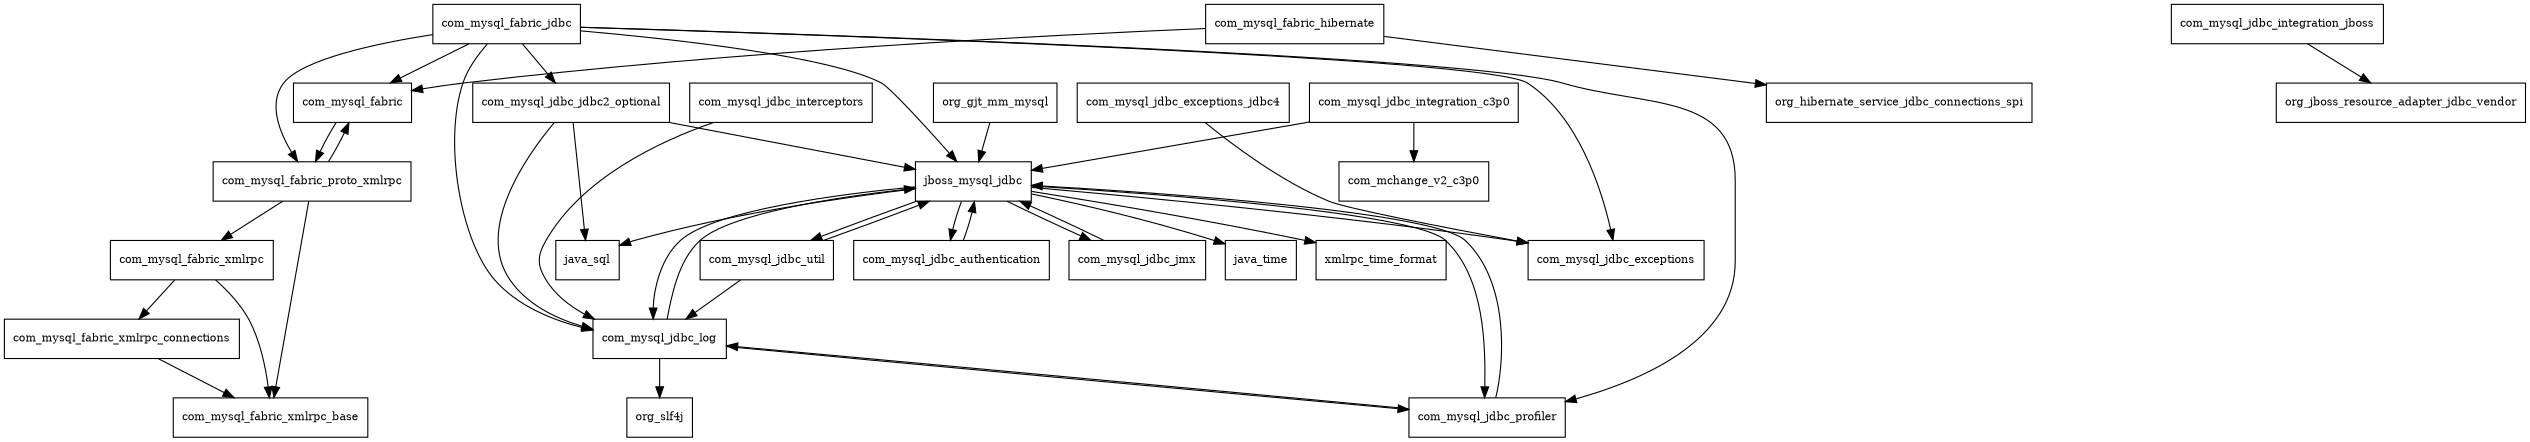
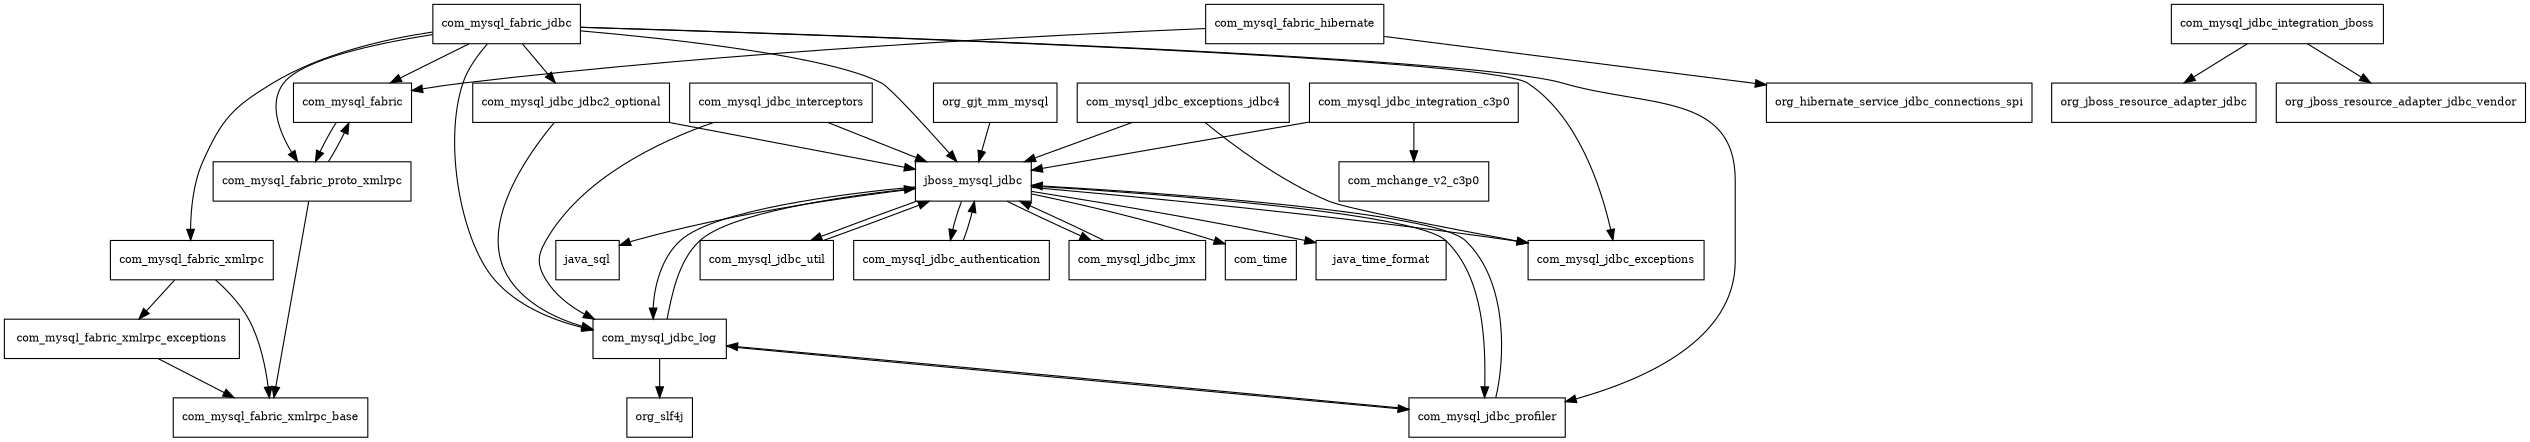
  digraph {
    node [fontsize=10.0 shape=box]
    com_mysql_fabric
    com_mysql_fabric_proto_xmlrpc
    com_mysql_fabric_xmlrpc
    com_mysql_fabric_xmlrpc_base
-   com_mysql_fabric_xmlrpc_exceptions [label=com_mysql_fabric_xmlrpc_connections]
+   com_mysql_fabric_xmlrpc_exceptions
    com_mysql_fabric_hibernate
    org_hibernate_service_jdbc_connections_spi
    com_mysql_fabric_jdbc
    n9 [label=jboss_mysql_jdbc]
    com_mysql_jdbc_exceptions
    com_mysql_jdbc_jdbc2_optional
    com_mysql_jdbc_log
    com_mysql_jdbc_profiler
    com_mysql_jdbc_authentication
    com_mysql_jdbc_jmx
    com_mysql_jdbc_util
    java_sql
-   java_time
-   java_time_format [label=xmlrpc_time_format]
+   java_time [label=com_time]
+   java_time_format
    org_slf4j
    com_mysql_jdbc_exceptions_jdbc4
    com_mysql_jdbc_integration_c3p0
    com_mchange_v2_c3p0
    com_mysql_jdbc_integration_jboss
+   org_jboss_resource_adapter_jdbc
    org_jboss_resource_adapter_jdbc_vendor
    com_mysql_jdbc_interceptors
    org_gjt_mm_mysql
    com_mysql_fabric -> com_mysql_fabric_proto_xmlrpc
    com_mysql_fabric_proto_xmlrpc -> com_mysql_fabric
-   com_mysql_fabric_proto_xmlrpc -> com_mysql_fabric_xmlrpc
+   com_mysql_fabric_jdbc -> com_mysql_fabric_xmlrpc
    com_mysql_fabric_proto_xmlrpc -> com_mysql_fabric_xmlrpc_base
    com_mysql_fabric_xmlrpc -> com_mysql_fabric_xmlrpc_base
    com_mysql_fabric_xmlrpc -> com_mysql_fabric_xmlrpc_exceptions
    com_mysql_fabric_xmlrpc_exceptions -> com_mysql_fabric_xmlrpc_base
    com_mysql_fabric_hibernate -> com_mysql_fabric
    com_mysql_fabric_hibernate -> org_hibernate_service_jdbc_connections_spi
    com_mysql_fabric_jdbc -> com_mysql_fabric
    com_mysql_fabric_jdbc -> com_mysql_fabric_proto_xmlrpc
    com_mysql_fabric_jdbc -> n9
    com_mysql_fabric_jdbc -> com_mysql_jdbc_exceptions
    com_mysql_fabric_jdbc -> com_mysql_jdbc_jdbc2_optional
    com_mysql_fabric_jdbc -> com_mysql_jdbc_log
    com_mysql_fabric_jdbc -> com_mysql_jdbc_profiler
    n9 -> com_mysql_jdbc_exceptions
    n9 -> com_mysql_jdbc_log
    n9 -> com_mysql_jdbc_profiler
    n9 -> com_mysql_jdbc_authentication
    n9 -> com_mysql_jdbc_jmx
    n9 -> com_mysql_jdbc_util
    n9 -> java_sql
    n9 -> java_time
    n9 -> java_time_format
    com_mysql_jdbc_jdbc2_optional -> n9
    com_mysql_jdbc_jdbc2_optional -> com_mysql_jdbc_log
-   com_mysql_jdbc_jdbc2_optional -> java_sql
    com_mysql_jdbc_log -> n9
    com_mysql_jdbc_log -> com_mysql_jdbc_profiler
    com_mysql_jdbc_log -> org_slf4j
    com_mysql_jdbc_profiler -> n9
    com_mysql_jdbc_profiler -> com_mysql_jdbc_log
    com_mysql_jdbc_authentication -> n9
    com_mysql_jdbc_jmx -> n9
    com_mysql_jdbc_util -> n9
-   com_mysql_jdbc_util -> com_mysql_jdbc_log
+   com_mysql_jdbc_exceptions_jdbc4 -> n9
    com_mysql_jdbc_exceptions_jdbc4 -> com_mysql_jdbc_exceptions
    com_mysql_jdbc_integration_c3p0 -> n9
    com_mysql_jdbc_integration_c3p0 -> com_mchange_v2_c3p0
+   com_mysql_jdbc_integration_jboss -> org_jboss_resource_adapter_jdbc
    com_mysql_jdbc_integration_jboss -> org_jboss_resource_adapter_jdbc_vendor
+   com_mysql_jdbc_interceptors -> n9
    com_mysql_jdbc_interceptors -> com_mysql_jdbc_log
    org_gjt_mm_mysql -> n9
  }
